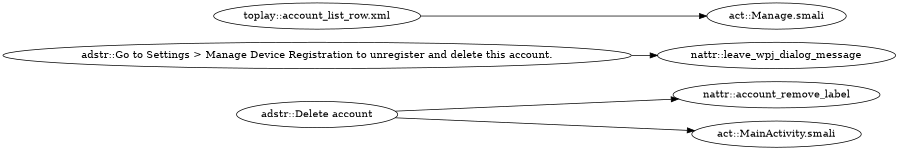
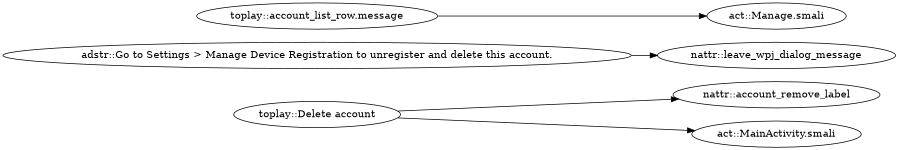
  digraph {
    rankdir=LR
-   "adstr::Delete account"
+   "adstr::Delete account" [label="toplay::Delete account"]
    "nattr::account_remove_label"
    "act::MainActivity.smali"
    "adstr::Go to Settings > Manage Device Registration to unregister and delete this account."
    "nattr::leave_wpj_dialog_message"
    n6 [label="act::Manage.smali"]
-   "toplay::account_list_row.xml"
+   "toplay::account_list_row.xml" [label="toplay::account_list_row.message"]
    "adstr::Delete account" -> "nattr::account_remove_label"
    "adstr::Delete account" -> "act::MainActivity.smali"
    "adstr::Go to Settings > Manage Device Registration to unregister and delete this account." -> "nattr::leave_wpj_dialog_message"
    "toplay::account_list_row.xml" -> n6
  }
